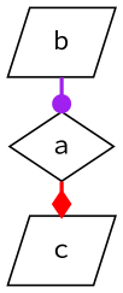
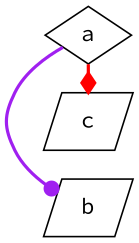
  digraph {
    fontname="Source Code Pro"
    rankdir=LR
    node [fontname="Source Code Pro" shape=parallelogram]
    edge [fontname="Source Code Pro" style=bold]
    a [shape=diamond]
    b
    c
    subgraph sub_1 {
      rank=same
      a
      b
      c
    }
-   b -> a [arrowhead=dot color=purple]
+   a -> b [arrowhead=dot color=purple]
    a -> c [arrowhead=diamond color=red]
  }
